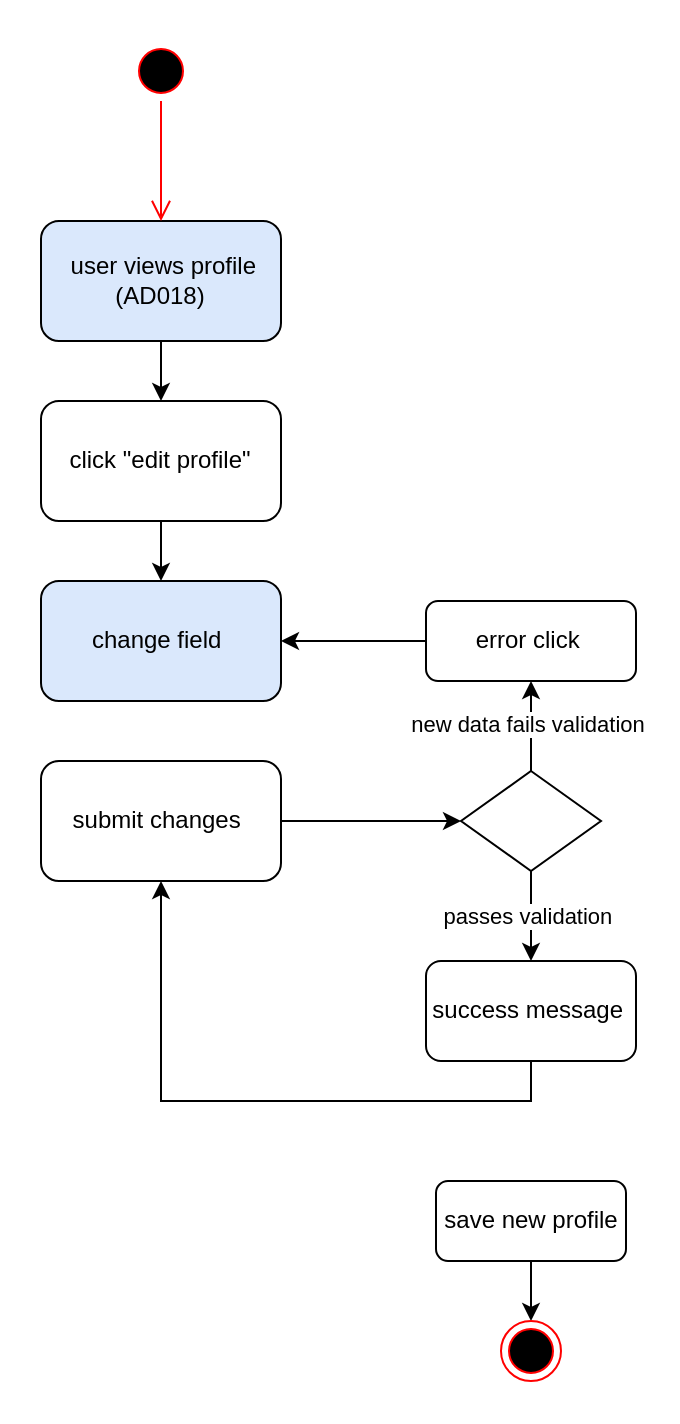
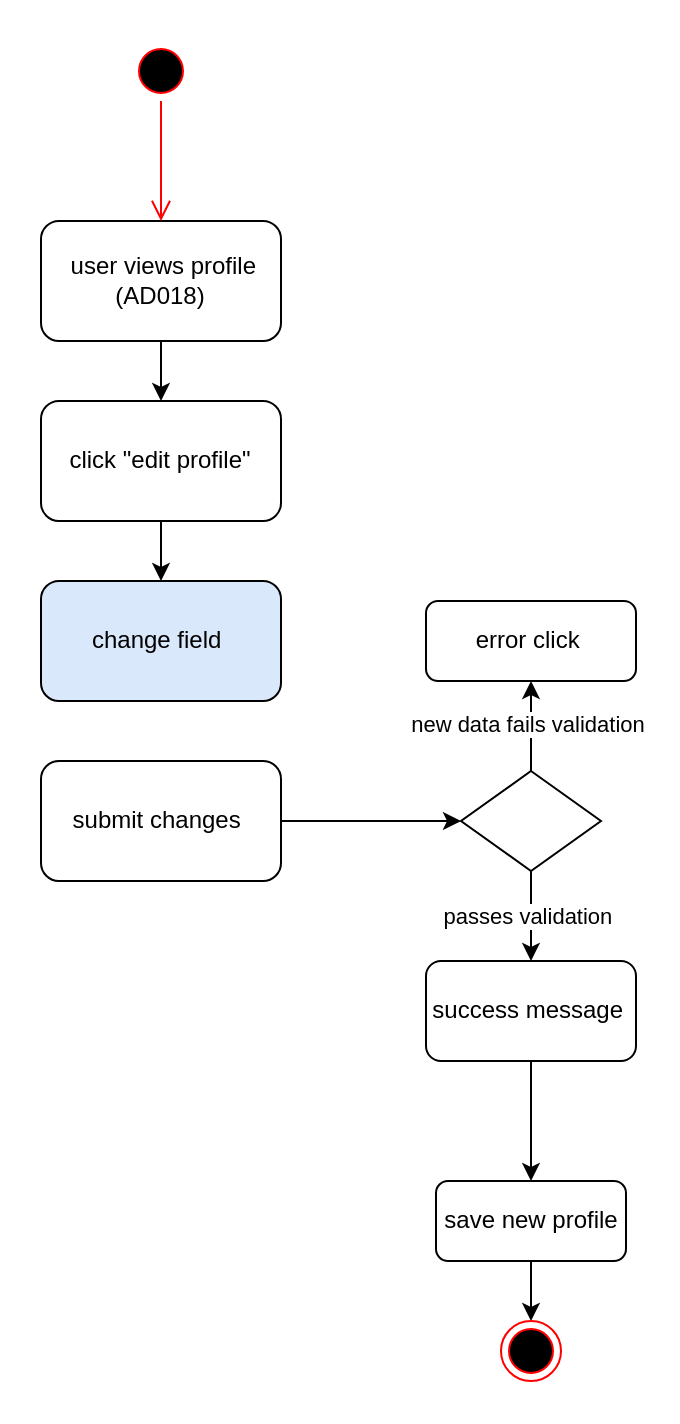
  <mxCell id="0" />
  <mxCell id="1" parent="0" />
  <mxCell id="2" style="edgeStyle=orthogonalEdgeStyle;rounded=0;orthogonalLoop=1;jettySize=auto;html=1;exitX=0.5;exitY=1;exitDx=0;exitDy=0;" edge="1" parent="1" source="3" target="5"><mxGeometry relative="1" as="geometry" /></mxCell>
- <mxCell id="3" value="&amp;nbsp;user views profile (AD018)" style="rounded=1;whiteSpace=wrap;html=1;fillColor=#dae8fc;" vertex="1" parent="1"><mxGeometry x="20" y="110" width="120" height="60" as="geometry" /></mxCell>
+ <mxCell id="3" value="&amp;nbsp;user views profile (AD018)" style="rounded=1;whiteSpace=wrap;html=1;" vertex="1" parent="1"><mxGeometry x="20" y="110" width="120" height="60" as="geometry" /></mxCell>
  <mxCell id="4" style="edgeStyle=orthogonalEdgeStyle;rounded=0;orthogonalLoop=1;jettySize=auto;html=1;exitX=0.5;exitY=1;exitDx=0;exitDy=0;entryX=0.5;entryY=0;entryDx=0;entryDy=0;" edge="1" parent="1" source="5" target="6"><mxGeometry relative="1" as="geometry" /></mxCell>
  <mxCell id="5" value="click &quot;edit profile&quot;" style="rounded=1;whiteSpace=wrap;html=1;" vertex="1" parent="1"><mxGeometry x="20" y="200" width="120" height="60" as="geometry" /></mxCell>
  <mxCell id="6" value="change field&amp;nbsp;" style="rounded=1;whiteSpace=wrap;html=1;fillColor=#dae8fc;" vertex="1" parent="1"><mxGeometry x="20" y="290" width="120" height="60" as="geometry" /></mxCell>
  <mxCell id="7" value="new data fails validation&amp;nbsp;" style="edgeStyle=orthogonalEdgeStyle;rounded=0;orthogonalLoop=1;jettySize=auto;html=1;exitX=0.5;exitY=0;exitDx=0;exitDy=0;entryX=0.5;entryY=1;entryDx=0;entryDy=0;" edge="1" parent="1" source="9" target="17"><mxGeometry relative="1" as="geometry" /></mxCell>
  <mxCell id="8" value="passes validation&amp;nbsp;" style="edgeStyle=orthogonalEdgeStyle;rounded=0;orthogonalLoop=1;jettySize=auto;html=1;exitX=0.5;exitY=1;exitDx=0;exitDy=0;" edge="1" parent="1" source="9" target="13"><mxGeometry relative="1" as="geometry" /></mxCell>
  <mxCell id="9" value="" style="rhombus;whiteSpace=wrap;html=1;" vertex="1" parent="1"><mxGeometry x="230" y="385" width="70" height="50" as="geometry" /></mxCell>
  <mxCell id="10" style="edgeStyle=orthogonalEdgeStyle;rounded=0;orthogonalLoop=1;jettySize=auto;html=1;exitX=1;exitY=0.5;exitDx=0;exitDy=0;entryX=0;entryY=0.5;entryDx=0;entryDy=0;" edge="1" parent="1" source="11" target="9"><mxGeometry relative="1" as="geometry" /></mxCell>
  <mxCell id="11" value="submit changes&amp;nbsp;" style="rounded=1;whiteSpace=wrap;html=1;" vertex="1" parent="1"><mxGeometry x="20" y="380" width="120" height="60" as="geometry" /></mxCell>
- <mxCell id="12" style="edgeStyle=orthogonalEdgeStyle;rounded=0;orthogonalLoop=1;jettySize=auto;html=1;exitX=0.5;exitY=1;exitDx=0;exitDy=0;" edge="1" parent="1" source="13" target="11"><mxGeometry relative="1" as="geometry" /></mxCell>
+ <mxCell id="12" style="edgeStyle=orthogonalEdgeStyle;rounded=0;orthogonalLoop=1;jettySize=auto;html=1;exitX=0.5;exitY=1;exitDx=0;exitDy=0;entryX=0.5;entryY=0;entryDx=0;entryDy=0;" edge="1" parent="1" source="13" target="15"><mxGeometry relative="1" as="geometry" /></mxCell>
  <mxCell id="13" value="success message&amp;nbsp;" style="rounded=1;whiteSpace=wrap;html=1;" vertex="1" parent="1"><mxGeometry x="212.5" y="480" width="105" height="50" as="geometry" /></mxCell>
  <mxCell id="14" style="edgeStyle=orthogonalEdgeStyle;rounded=0;orthogonalLoop=1;jettySize=auto;html=1;exitX=0.5;exitY=1;exitDx=0;exitDy=0;" edge="1" parent="1" source="15" target="18"><mxGeometry relative="1" as="geometry" /></mxCell>
  <mxCell id="15" value="save new profile" style="rounded=1;whiteSpace=wrap;html=1;" vertex="1" parent="1"><mxGeometry x="217.5" y="590" width="95" height="40" as="geometry" /></mxCell>
- <mxCell id="16" style="edgeStyle=orthogonalEdgeStyle;rounded=0;orthogonalLoop=1;jettySize=auto;html=1;exitX=0;exitY=0.5;exitDx=0;exitDy=0;entryX=1;entryY=0.5;entryDx=0;entryDy=0;" edge="1" parent="1" source="17" target="6"><mxGeometry relative="1" as="geometry" /></mxCell>
  <mxCell id="17" value="error click&amp;nbsp;" style="rounded=1;whiteSpace=wrap;html=1;" vertex="1" parent="1"><mxGeometry x="212.5" y="300" width="105" height="40" as="geometry" /></mxCell>
  <mxCell id="18" value="" style="ellipse;html=1;shape=endState;fillColor=#000000;strokeColor=#ff0000;" vertex="1" parent="1"><mxGeometry x="250" y="660" width="30" height="30" as="geometry" /></mxCell>
  <mxCell id="19" value="" style="ellipse;html=1;shape=startState;fillColor=#000000;strokeColor=#ff0000;" vertex="1" parent="1"><mxGeometry x="65" y="20" width="30" height="30" as="geometry" /></mxCell>
  <mxCell id="20" value="" style="edgeStyle=orthogonalEdgeStyle;html=1;verticalAlign=bottom;endArrow=open;endSize=8;strokeColor=#ff0000;rounded=0;" edge="1" parent="1" source="19"><mxGeometry relative="1" as="geometry"><mxPoint x="80" y="110" as="targetPoint" /></mxGeometry></mxCell>
